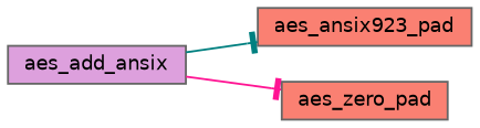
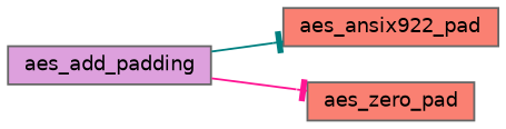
  digraph {
    rankdir=LR
    node [color=grey40 fillcolor=salmon fontname=Helvetica fontsize=10 shape=box style=filled]
    edge [arrowhead=tee fontname=Helvetica fontsize=10 labelfontname=Helvetica labelfontsize=10 style=solid]
-   n1 [color=gray40 fillcolor=plum fontcolor=black height=0.2 label=aes_add_ansix width=0.4]
-   n2 [height=0.2 label=aes_ansix923_pad width=0.4]
+   n1 [color=gray40 fillcolor=plum fontcolor=black height=0.2 label=aes_add_padding width=0.4]
+   n2 [height=0.2 label=aes_ansix922_pad width=0.4]
    n3 [height=0.2 label=aes_zero_pad width=0.4]
    n1 -> n2 [color=teal]
    n1 -> n3 [color=deeppink]
  }
